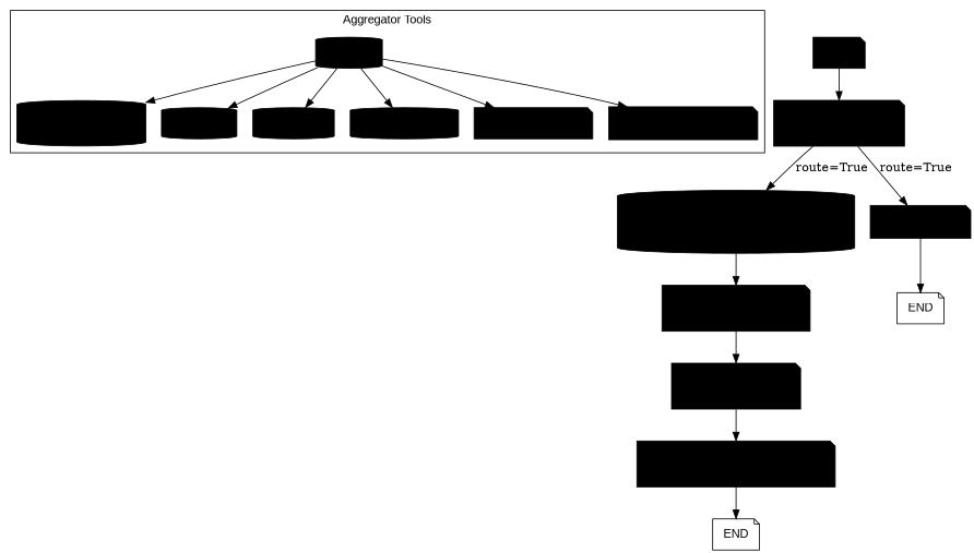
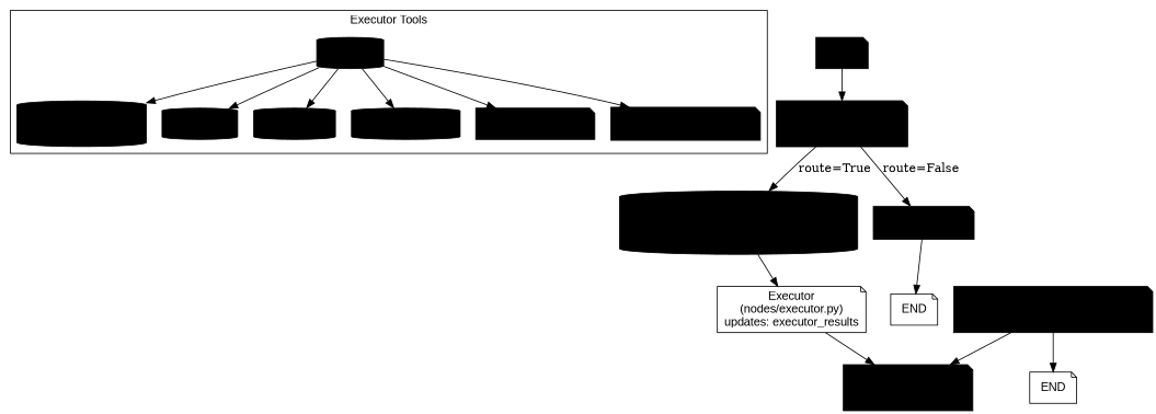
  digraph {
    rankdir=TB
    node [color="#447" fillcolor="#eef" fontname=Arial shape=note style=filled]
    n1 [label="Tools Hub" shape=cylinder]
    n2 [label="filesystemtools\n(write/read/list/search)" shape=cylinder]
    n3 [label=python_repl shape=cylinder]
    n4 [label=load_dataset shape=cylinder]
    n5 [label=get_sheet_names shape=cylinder]
    n6 [label=find_csv_excel_files]
    n7 [label="get_cached_dataset_path\n(HF cache)"]
    n8 [label=START]
    n9 [label="Router\n(nodes/router.py)\noutput: route, answer?"]
    n10 [label="Planner\n(nodes/planner.py)\noutput: plan, data_manifest, df_summaries" shape=cylinder]
    n11 [label="Answer returned\n(state.answer)"]
    n12 [fillcolor=white label=END]
    n13 [fillcolor=white label=END]
-   n14 [label="Executor\n(nodes/executor.py)\nupdates: executor_results"]
+   n14 [fillcolor=white label="Executor\n(nodes/executor.py)\nupdates: executor_results"]
    n15 [label="Aggregator\n(nodes/aggregator.py)\noutput: answer"]
    n16 [label="Saver\n(nodes/saver.py)\nwrites: trace.json, final_answer.json"]
    subgraph cluster_1 {
      color="#bbb"
      fontname=Arial
-     label="Aggregator Tools"
+     label="Executor Tools"
      n1
      n2
      n3
      n4
      n5
      n6
      n7
    }
    n1 -> n2
    n1 -> n3
    n1 -> n4
    n1 -> n5
    n1 -> n6
    n1 -> n7
    n8 -> n9
    n9 -> n10 [label="route=True"]
-   n9 -> n11 [label="route=True"]
+   n9 -> n11 [label="route=False"]
    n10 -> n14
    n11 -> n12
    n14 -> n15
-   n15 -> n16
+   n16 -> n15
    n16 -> n13
  }
